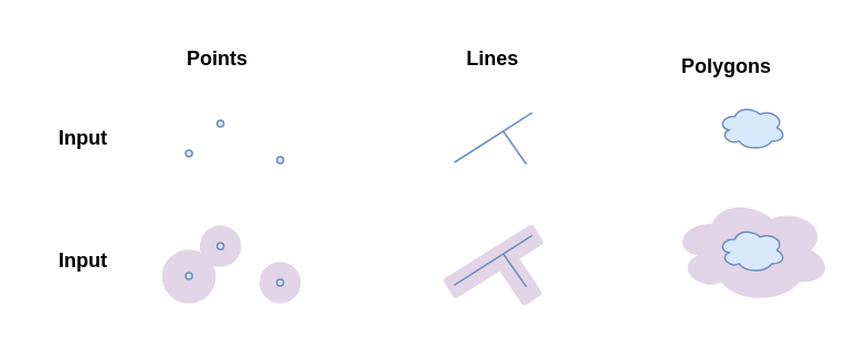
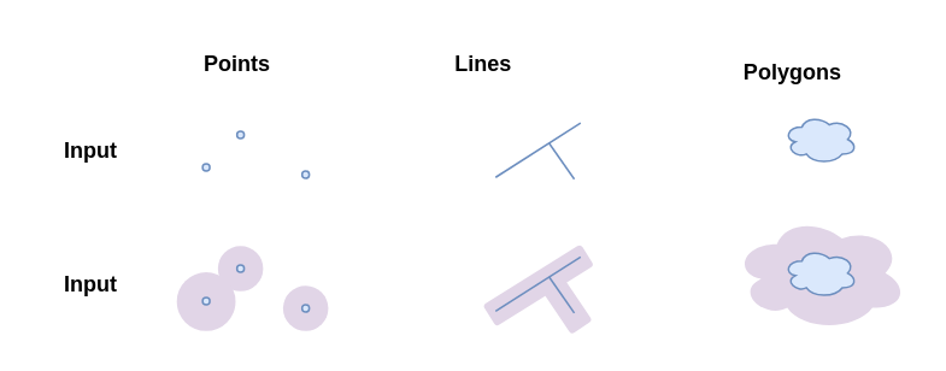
  <mxCell id="0" />
  <mxCell id="1" parent="0" />
  <mxCell id="2" value="" style="ellipse;shape=cloud;whiteSpace=wrap;html=1;fillColor=#e1d5e7;strokeColor=none;" vertex="1" parent="1"><mxGeometry x="405" y="118.5" width="96" height="64" as="geometry" /></mxCell>
  <mxCell id="3" value="" style="rounded=1;whiteSpace=wrap;html=1;rotation=236;fillColor=#e1d5e7;strokeColor=none;" vertex="1" parent="1"><mxGeometry x="291" y="157.5" width="38.75" height="14" as="geometry" /></mxCell>
  <mxCell id="4" value="" style="rounded=1;whiteSpace=wrap;html=1;rotation=328;fillColor=#e1d5e7;strokeColor=none;" vertex="1" parent="1"><mxGeometry x="265.22" y="150.23" width="63.85" height="14" as="geometry" /></mxCell>
  <mxCell id="5" value="" style="ellipse;whiteSpace=wrap;html=1;aspect=fixed;fillColor=#e1d5e7;strokeColor=none;" vertex="1" parent="1"><mxGeometry x="156" y="157.5" width="25" height="25" as="geometry" /></mxCell>
  <mxCell id="6" value="" style="ellipse;whiteSpace=wrap;html=1;aspect=fixed;fillColor=#e1d5e7;strokeColor=none;" vertex="1" parent="1"><mxGeometry x="120" y="135.5" width="25" height="25" as="geometry" /></mxCell>
  <mxCell id="7" value="" style="ellipse;whiteSpace=wrap;html=1;aspect=fixed;fillColor=#e1d5e7;strokeColor=none;" vertex="1" parent="1"><mxGeometry x="97.25" y="150" width="32.5" height="32.5" as="geometry" /></mxCell>
  <mxCell id="8" value="Input" style="text;html=1;strokeColor=none;fillColor=none;align=center;verticalAlign=middle;whiteSpace=wrap;rounded=0;fontStyle=1" vertex="1" parent="1"><mxGeometry x="20" y="68" width="60" height="30" as="geometry" /></mxCell>
  <mxCell id="9" value="Points" style="text;html=1;strokeColor=none;fillColor=none;align=center;verticalAlign=middle;whiteSpace=wrap;rounded=0;fontStyle=1" vertex="1" parent="1"><mxGeometry x="101" y="20" width="60" height="30" as="geometry" /></mxCell>
- <mxCell id="10" value="Lines" style="text;html=1;strokeColor=none;fillColor=none;align=center;verticalAlign=middle;whiteSpace=wrap;rounded=0;fontStyle=1" vertex="1" parent="1"><mxGeometry x="267" y="20" width="60" height="30" as="geometry" /></mxCell>
+ <mxCell id="10" value="Lines" style="text;html=1;strokeColor=none;fillColor=none;align=center;verticalAlign=middle;whiteSpace=wrap;rounded=0;fontStyle=1" vertex="1" parent="1"><mxGeometry x="237" y="20" width="60" height="30" as="geometry" /></mxCell>
  <mxCell id="11" value="Polygons" style="text;html=1;strokeColor=none;fillColor=none;align=center;verticalAlign=middle;whiteSpace=wrap;rounded=0;fontStyle=1" vertex="1" parent="1"><mxGeometry x="408" y="25" width="60" height="30" as="geometry" /></mxCell>
  <mxCell id="12" value="" style="ellipse;whiteSpace=wrap;html=1;aspect=fixed;fillColor=#dae8fc;strokeColor=#6c8ebf;" vertex="1" parent="1"><mxGeometry x="130.5" y="72" width="4" height="4" as="geometry" /></mxCell>
  <mxCell id="13" value="" style="ellipse;whiteSpace=wrap;html=1;aspect=fixed;fillColor=#dae8fc;strokeColor=#6c8ebf;" vertex="1" parent="1"><mxGeometry x="111.5" y="90" width="4" height="4" as="geometry" /></mxCell>
  <mxCell id="14" value="" style="ellipse;whiteSpace=wrap;html=1;aspect=fixed;fillColor=#dae8fc;strokeColor=#6c8ebf;" vertex="1" parent="1"><mxGeometry x="166.5" y="94" width="4" height="4" as="geometry" /></mxCell>
  <mxCell id="15" value="" style="endArrow=none;html=1;rounded=0;fillColor=#dae8fc;strokeColor=#6c8ebf;" edge="1" parent="1"><mxGeometry width="50" height="50" relative="1" as="geometry"><mxPoint x="273.5" y="97.5" as="sourcePoint" /><mxPoint x="320.5" y="67.5" as="targetPoint" /></mxGeometry></mxCell>
  <mxCell id="16" value="" style="endArrow=none;html=1;rounded=0;fillColor=#dae8fc;strokeColor=#6c8ebf;" edge="1" parent="1"><mxGeometry width="50" height="50" relative="1" as="geometry"><mxPoint x="317" y="98.5" as="sourcePoint" /><mxPoint x="303" y="78.5" as="targetPoint" /></mxGeometry></mxCell>
  <mxCell id="17" value="" style="ellipse;shape=cloud;whiteSpace=wrap;html=1;fillColor=#dae8fc;strokeColor=#6c8ebf;" vertex="1" parent="1"><mxGeometry x="432.75" y="63" width="40.5" height="27" as="geometry" /></mxCell>
  <mxCell id="18" value="Input" style="text;html=1;strokeColor=none;fillColor=none;align=center;verticalAlign=middle;whiteSpace=wrap;rounded=0;fontStyle=1" vertex="1" parent="1"><mxGeometry x="20" y="142" width="60" height="30" as="geometry" /></mxCell>
  <mxCell id="19" value="" style="ellipse;whiteSpace=wrap;html=1;aspect=fixed;fillColor=#dae8fc;strokeColor=#6c8ebf;" vertex="1" parent="1"><mxGeometry x="130.5" y="146" width="4" height="4" as="geometry" /></mxCell>
  <mxCell id="20" value="" style="ellipse;whiteSpace=wrap;html=1;aspect=fixed;fillColor=#dae8fc;strokeColor=#6c8ebf;" vertex="1" parent="1"><mxGeometry x="111.5" y="164" width="4" height="4" as="geometry" /></mxCell>
  <mxCell id="21" value="" style="ellipse;whiteSpace=wrap;html=1;aspect=fixed;fillColor=#dae8fc;strokeColor=#6c8ebf;" vertex="1" parent="1"><mxGeometry x="166.5" y="168" width="4" height="4" as="geometry" /></mxCell>
  <mxCell id="22" value="" style="endArrow=none;html=1;rounded=0;fillColor=#dae8fc;strokeColor=#6c8ebf;" edge="1" parent="1"><mxGeometry width="50" height="50" relative="1" as="geometry"><mxPoint x="273.5" y="171.5" as="sourcePoint" /><mxPoint x="320.5" y="141.5" as="targetPoint" /></mxGeometry></mxCell>
  <mxCell id="23" value="" style="endArrow=none;html=1;rounded=0;fillColor=#dae8fc;strokeColor=#6c8ebf;" edge="1" parent="1"><mxGeometry width="50" height="50" relative="1" as="geometry"><mxPoint x="317" y="172.5" as="sourcePoint" /><mxPoint x="303" y="152.5" as="targetPoint" /></mxGeometry></mxCell>
  <mxCell id="24" value="" style="ellipse;shape=cloud;whiteSpace=wrap;html=1;fillColor=#dae8fc;strokeColor=#6c8ebf;" vertex="1" parent="1"><mxGeometry x="432.75" y="137" width="40.5" height="27" as="geometry" /></mxCell>
